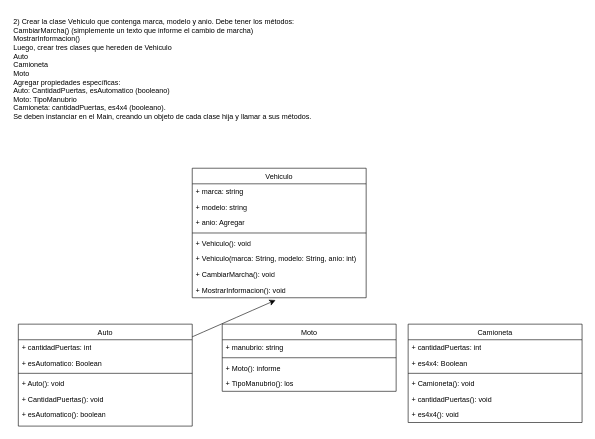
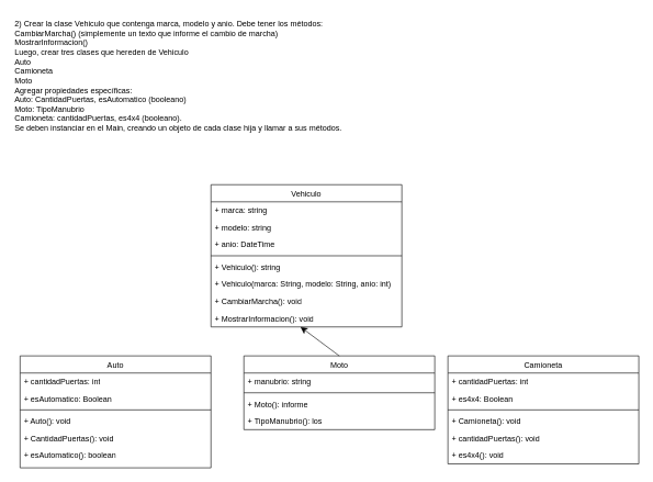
  <mxCell id="0" />
  <mxCell id="1" parent="0" />
  <mxCell id="2" value="2) Crear la clase Vehiculo que contenga marca, modelo y anio. Debe tener los métodos:&lt;br/&gt;CambiarMarcha() (simplemente un texto que informe el cambio de marcha)&lt;br/&gt;MostrarInformacion()&lt;br/&gt;Luego, crear tres clases que hereden de Vehiculo&lt;br/&gt;Auto&lt;br/&gt;Camioneta&lt;br/&gt;Moto&lt;br/&gt;Agregar propiedades específicas:&lt;br/&gt;Auto: CantidadPuertas, esAutomatico (booleano)&lt;br/&gt;Moto: TipoManubrio&lt;br/&gt;Camioneta: cantidadPuertas, es4x4 (booleano).&lt;br/&gt;Se deben instanciar en el Main, creando un objeto de cada clase hija y llamar a sus métodos. " style="text;html=1;align=left;verticalAlign=middle;resizable=0;points=[];autosize=1;strokeColor=none;fillColor=none;" parent="1" vertex="1"><mxGeometry x="20" y="20" width="520" height="190" as="geometry" /></mxCell>
  <mxCell id="3" value="&lt;span style=&quot;font-weight: 400;&quot;&gt;Vehiculo&lt;/span&gt;" style="swimlane;fontStyle=1;align=center;verticalAlign=top;childLayout=stackLayout;horizontal=1;startSize=26;horizontalStack=0;resizeParent=1;resizeParentMax=0;resizeLast=0;collapsible=1;marginBottom=0;whiteSpace=wrap;html=1;" parent="1" vertex="1"><mxGeometry x="320" y="280" width="290" height="216" as="geometry" /></mxCell>
  <mxCell id="4" value="+ marca: string" style="text;strokeColor=none;fillColor=none;align=left;verticalAlign=top;spacingLeft=4;spacingRight=4;overflow=hidden;rotatable=0;points=[[0,0.5],[1,0.5]];portConstraint=eastwest;whiteSpace=wrap;html=1;" parent="3" vertex="1"><mxGeometry y="26" width="290" height="26" as="geometry" /></mxCell>
  <mxCell id="5" value="+&amp;nbsp;&lt;span style=&quot;text-wrap-mode: nowrap;&quot;&gt;modelo&lt;/span&gt;: string" style="text;strokeColor=none;fillColor=none;align=left;verticalAlign=top;spacingLeft=4;spacingRight=4;overflow=hidden;rotatable=0;points=[[0,0.5],[1,0.5]];portConstraint=eastwest;whiteSpace=wrap;html=1;" parent="3" vertex="1"><mxGeometry y="52" width="290" height="26" as="geometry" /></mxCell>
- <mxCell id="6" value="+&amp;nbsp;&lt;span style=&quot;text-wrap-mode: nowrap;&quot;&gt;anio&lt;/span&gt;: Agregar" style="text;strokeColor=none;fillColor=none;align=left;verticalAlign=top;spacingLeft=4;spacingRight=4;overflow=hidden;rotatable=0;points=[[0,0.5],[1,0.5]];portConstraint=eastwest;whiteSpace=wrap;html=1;" parent="3" vertex="1"><mxGeometry y="78" width="290" height="26" as="geometry" /></mxCell>
+ <mxCell id="6" value="+&amp;nbsp;&lt;span style=&quot;text-wrap-mode: nowrap;&quot;&gt;anio&lt;/span&gt;: DateTime" style="text;strokeColor=none;fillColor=none;align=left;verticalAlign=top;spacingLeft=4;spacingRight=4;overflow=hidden;rotatable=0;points=[[0,0.5],[1,0.5]];portConstraint=eastwest;whiteSpace=wrap;html=1;" parent="3" vertex="1"><mxGeometry y="78" width="290" height="26" as="geometry" /></mxCell>
  <mxCell id="7" value="" style="line;strokeWidth=1;fillColor=none;align=left;verticalAlign=middle;spacingTop=-1;spacingLeft=3;spacingRight=3;rotatable=0;labelPosition=right;points=[];portConstraint=eastwest;strokeColor=inherit;" parent="3" vertex="1"><mxGeometry y="104" width="290" height="8" as="geometry" /></mxCell>
- <mxCell id="8" value="+&amp;nbsp;&lt;span style=&quot;text-wrap-mode: nowrap;&quot;&gt;Vehiculo&lt;/span&gt;(): void" style="text;strokeColor=none;fillColor=none;align=left;verticalAlign=top;spacingLeft=4;spacingRight=4;overflow=hidden;rotatable=0;points=[[0,0.5],[1,0.5]];portConstraint=eastwest;whiteSpace=wrap;html=1;" parent="3" vertex="1"><mxGeometry y="112" width="290" height="26" as="geometry" /></mxCell>
+ <mxCell id="8" value="+&amp;nbsp;&lt;span style=&quot;text-wrap-mode: nowrap;&quot;&gt;Vehiculo&lt;/span&gt;(): string" style="text;strokeColor=none;fillColor=none;align=left;verticalAlign=top;spacingLeft=4;spacingRight=4;overflow=hidden;rotatable=0;points=[[0,0.5],[1,0.5]];portConstraint=eastwest;whiteSpace=wrap;html=1;" parent="3" vertex="1"><mxGeometry y="112" width="290" height="26" as="geometry" /></mxCell>
  <mxCell id="9" value="+&amp;nbsp;&lt;span style=&quot;text-wrap-mode: nowrap;&quot;&gt;Vehiculo&lt;/span&gt;(marca: String, modelo: String, anio: int)" style="text;strokeColor=none;fillColor=none;align=left;verticalAlign=top;spacingLeft=4;spacingRight=4;overflow=hidden;rotatable=0;points=[[0,0.5],[1,0.5]];portConstraint=eastwest;whiteSpace=wrap;html=1;" parent="3" vertex="1"><mxGeometry y="138" width="290" height="26" as="geometry" /></mxCell>
  <mxCell id="10" value="+&amp;nbsp;&lt;span style=&quot;text-wrap-mode: nowrap;&quot;&gt;CambiarMarcha&lt;/span&gt;(): void" style="text;strokeColor=none;fillColor=none;align=left;verticalAlign=top;spacingLeft=4;spacingRight=4;overflow=hidden;rotatable=0;points=[[0,0.5],[1,0.5]];portConstraint=eastwest;whiteSpace=wrap;html=1;" parent="3" vertex="1"><mxGeometry y="164" width="290" height="26" as="geometry" /></mxCell>
  <mxCell id="11" value="+&amp;nbsp;&lt;span style=&quot;text-wrap-mode: nowrap;&quot;&gt;MostrarInformacion()&lt;/span&gt;: void" style="text;strokeColor=none;fillColor=none;align=left;verticalAlign=top;spacingLeft=4;spacingRight=4;overflow=hidden;rotatable=0;points=[[0,0.5],[1,0.5]];portConstraint=eastwest;whiteSpace=wrap;html=1;" parent="3" vertex="1"><mxGeometry y="190" width="290" height="26" as="geometry" /></mxCell>
  <mxCell id="12" value="&lt;span style=&quot;font-weight: 400;&quot;&gt;Auto&lt;/span&gt;" style="swimlane;fontStyle=1;align=center;verticalAlign=top;childLayout=stackLayout;horizontal=1;startSize=26;horizontalStack=0;resizeParent=1;resizeParentMax=0;resizeLast=0;collapsible=1;marginBottom=0;whiteSpace=wrap;html=1;" parent="1" vertex="1"><mxGeometry x="30" y="540" width="290" height="170" as="geometry" /></mxCell>
  <mxCell id="13" value="+&amp;nbsp;&lt;span style=&quot;text-wrap-mode: nowrap;&quot;&gt;cantidadPuertas&lt;/span&gt;: int" style="text;strokeColor=none;fillColor=none;align=left;verticalAlign=top;spacingLeft=4;spacingRight=4;overflow=hidden;rotatable=0;points=[[0,0.5],[1,0.5]];portConstraint=eastwest;whiteSpace=wrap;html=1;" parent="12" vertex="1"><mxGeometry y="26" width="290" height="26" as="geometry" /></mxCell>
  <mxCell id="14" value="+&amp;nbsp;&lt;span style=&quot;text-wrap-mode: nowrap;&quot;&gt;esAutomatico&lt;/span&gt;: Boolean" style="text;strokeColor=none;fillColor=none;align=left;verticalAlign=top;spacingLeft=4;spacingRight=4;overflow=hidden;rotatable=0;points=[[0,0.5],[1,0.5]];portConstraint=eastwest;whiteSpace=wrap;html=1;" parent="12" vertex="1"><mxGeometry y="52" width="290" height="26" as="geometry" /></mxCell>
  <mxCell id="15" value="" style="line;strokeWidth=1;fillColor=none;align=left;verticalAlign=middle;spacingTop=-1;spacingLeft=3;spacingRight=3;rotatable=0;labelPosition=right;points=[];portConstraint=eastwest;strokeColor=inherit;" parent="12" vertex="1"><mxGeometry y="78" width="290" height="8" as="geometry" /></mxCell>
  <mxCell id="16" value="+ &lt;span style=&quot;text-wrap-mode: nowrap;&quot;&gt;Auto&lt;/span&gt;(): void" style="text;strokeColor=none;fillColor=none;align=left;verticalAlign=top;spacingLeft=4;spacingRight=4;overflow=hidden;rotatable=0;points=[[0,0.5],[1,0.5]];portConstraint=eastwest;whiteSpace=wrap;html=1;" parent="12" vertex="1"><mxGeometry y="86" width="290" height="26" as="geometry" /></mxCell>
  <mxCell id="17" value="+&amp;nbsp;&lt;span style=&quot;text-wrap-mode: nowrap;&quot;&gt;CantidadPuertas&lt;/span&gt;(): void" style="text;strokeColor=none;fillColor=none;align=left;verticalAlign=top;spacingLeft=4;spacingRight=4;overflow=hidden;rotatable=0;points=[[0,0.5],[1,0.5]];portConstraint=eastwest;whiteSpace=wrap;html=1;" parent="12" vertex="1"><mxGeometry y="112" width="290" height="26" as="geometry" /></mxCell>
  <mxCell id="18" value="+&amp;nbsp;&lt;span style=&quot;text-wrap-mode: nowrap;&quot;&gt;esAutomatico&lt;/span&gt;&lt;span style=&quot;text-wrap-mode: nowrap;&quot;&gt;()&lt;/span&gt;: boolean" style="text;strokeColor=none;fillColor=none;align=left;verticalAlign=top;spacingLeft=4;spacingRight=4;overflow=hidden;rotatable=0;points=[[0,0.5],[1,0.5]];portConstraint=eastwest;whiteSpace=wrap;html=1;" parent="12" vertex="1"><mxGeometry y="138" width="290" height="32" as="geometry" /></mxCell>
  <mxCell id="19" value="&lt;span style=&quot;font-weight: 400;&quot;&gt;Moto&lt;/span&gt;" style="swimlane;fontStyle=1;align=center;verticalAlign=top;childLayout=stackLayout;horizontal=1;startSize=26;horizontalStack=0;resizeParent=1;resizeParentMax=0;resizeLast=0;collapsible=1;marginBottom=0;whiteSpace=wrap;html=1;" parent="1" vertex="1"><mxGeometry x="370" y="540" width="290" height="112" as="geometry" /></mxCell>
  <mxCell id="20" value="+ &lt;span style=&quot;text-wrap-mode: nowrap;&quot;&gt;manubrio&lt;/span&gt;: string" style="text;strokeColor=none;fillColor=none;align=left;verticalAlign=top;spacingLeft=4;spacingRight=4;overflow=hidden;rotatable=0;points=[[0,0.5],[1,0.5]];portConstraint=eastwest;whiteSpace=wrap;html=1;" parent="19" vertex="1"><mxGeometry y="26" width="290" height="26" as="geometry" /></mxCell>
  <mxCell id="21" value="" style="line;strokeWidth=1;fillColor=none;align=left;verticalAlign=middle;spacingTop=-1;spacingLeft=3;spacingRight=3;rotatable=0;labelPosition=right;points=[];portConstraint=eastwest;strokeColor=inherit;" parent="19" vertex="1"><mxGeometry y="52" width="290" height="8" as="geometry" /></mxCell>
  <mxCell id="22" value="+ &lt;span style=&quot;text-wrap-mode: nowrap;&quot;&gt;Moto&lt;/span&gt;(): informe" style="text;strokeColor=none;fillColor=none;align=left;verticalAlign=top;spacingLeft=4;spacingRight=4;overflow=hidden;rotatable=0;points=[[0,0.5],[1,0.5]];portConstraint=eastwest;whiteSpace=wrap;html=1;" parent="19" vertex="1"><mxGeometry y="60" width="290" height="26" as="geometry" /></mxCell>
  <mxCell id="23" value="+&amp;nbsp;&lt;span style=&quot;text-wrap-mode: nowrap;&quot;&gt;TipoManubrio&lt;/span&gt;(): los" style="text;strokeColor=none;fillColor=none;align=left;verticalAlign=top;spacingLeft=4;spacingRight=4;overflow=hidden;rotatable=0;points=[[0,0.5],[1,0.5]];portConstraint=eastwest;whiteSpace=wrap;html=1;" parent="19" vertex="1"><mxGeometry y="86" width="290" height="26" as="geometry" /></mxCell>
  <mxCell id="24" value="&lt;span style=&quot;font-weight: 400;&quot;&gt;Camioneta&lt;/span&gt;" style="swimlane;fontStyle=1;align=center;verticalAlign=top;childLayout=stackLayout;horizontal=1;startSize=26;horizontalStack=0;resizeParent=1;resizeParentMax=0;resizeLast=0;collapsible=1;marginBottom=0;whiteSpace=wrap;html=1;" parent="1" vertex="1"><mxGeometry x="680" y="540" width="290" height="164" as="geometry" /></mxCell>
  <mxCell id="25" value="+ &lt;span style=&quot;text-wrap-mode: nowrap;&quot;&gt;cantidadPuertas&lt;/span&gt;: int" style="text;strokeColor=none;fillColor=none;align=left;verticalAlign=top;spacingLeft=4;spacingRight=4;overflow=hidden;rotatable=0;points=[[0,0.5],[1,0.5]];portConstraint=eastwest;whiteSpace=wrap;html=1;" parent="24" vertex="1"><mxGeometry y="26" width="290" height="26" as="geometry" /></mxCell>
  <mxCell id="26" value="+ &lt;span style=&quot;text-wrap-mode: nowrap;&quot;&gt;es4x4&lt;/span&gt;: Boolean" style="text;strokeColor=none;fillColor=none;align=left;verticalAlign=top;spacingLeft=4;spacingRight=4;overflow=hidden;rotatable=0;points=[[0,0.5],[1,0.5]];portConstraint=eastwest;whiteSpace=wrap;html=1;" parent="24" vertex="1"><mxGeometry y="52" width="290" height="26" as="geometry" /></mxCell>
  <mxCell id="27" value="" style="line;strokeWidth=1;fillColor=none;align=left;verticalAlign=middle;spacingTop=-1;spacingLeft=3;spacingRight=3;rotatable=0;labelPosition=right;points=[];portConstraint=eastwest;strokeColor=inherit;" parent="24" vertex="1"><mxGeometry y="78" width="290" height="8" as="geometry" /></mxCell>
  <mxCell id="28" value="+&amp;nbsp;&lt;span style=&quot;text-align: center;&quot;&gt;Camioneta&lt;/span&gt;(): void" style="text;strokeColor=none;fillColor=none;align=left;verticalAlign=top;spacingLeft=4;spacingRight=4;overflow=hidden;rotatable=0;points=[[0,0.5],[1,0.5]];portConstraint=eastwest;whiteSpace=wrap;html=1;" parent="24" vertex="1"><mxGeometry y="86" width="290" height="26" as="geometry" /></mxCell>
  <mxCell id="29" value="+&amp;nbsp;&lt;span style=&quot;text-wrap-mode: nowrap;&quot;&gt;cantidadPuertas&lt;/span&gt;(): void" style="text;strokeColor=none;fillColor=none;align=left;verticalAlign=top;spacingLeft=4;spacingRight=4;overflow=hidden;rotatable=0;points=[[0,0.5],[1,0.5]];portConstraint=eastwest;whiteSpace=wrap;html=1;" parent="24" vertex="1"><mxGeometry y="112" width="290" height="26" as="geometry" /></mxCell>
  <mxCell id="30" value="+&amp;nbsp;&lt;span style=&quot;text-wrap-mode: nowrap;&quot;&gt;es4x4&lt;/span&gt;(): void" style="text;strokeColor=none;fillColor=none;align=left;verticalAlign=top;spacingLeft=4;spacingRight=4;overflow=hidden;rotatable=0;points=[[0,0.5],[1,0.5]];portConstraint=eastwest;whiteSpace=wrap;html=1;" parent="24" vertex="1"><mxGeometry y="138" width="290" height="26" as="geometry" /></mxCell>
- <mxCell id="31" style="edgeStyle=none;curved=1;rounded=0;orthogonalLoop=1;jettySize=auto;html=1;entryX=0.479;entryY=1.154;entryDx=0;entryDy=0;entryPerimeter=0;fontSize=12;startSize=8;endSize=8;" parent="1" source="12" target="11" edge="1"><mxGeometry relative="1" as="geometry" /></mxCell>
+ <mxCell id="32" style="edgeStyle=none;curved=1;rounded=0;orthogonalLoop=1;jettySize=auto;html=1;exitX=0.5;exitY=0;exitDx=0;exitDy=0;entryX=0.469;entryY=1;entryDx=0;entryDy=0;entryPerimeter=0;fontSize=12;startSize=8;endSize=8;" parent="1" source="19" target="11" edge="1"><mxGeometry relative="1" as="geometry" /></mxCell>
